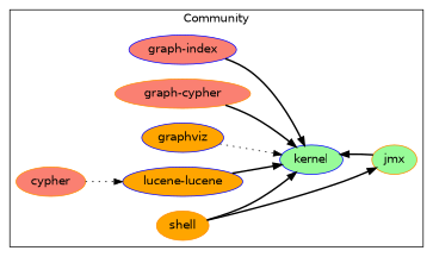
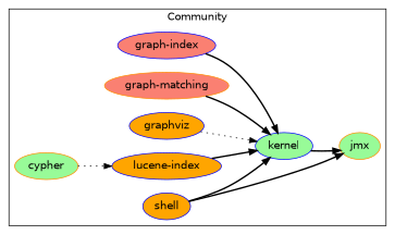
  digraph {
    fontname="DejaVu Sans"
    rankdir=LR
    node [color=blue fillcolor=orange fontname="DejaVu Sans" style=filled]
    edge [fontname="DejaVu Sans" style=bold]
-   "lucene-index" [label="lucene-lucene"]
+   "lucene-index"
    kernel [fillcolor=palegreen]
    jmx [color=darkorange fillcolor=palegreen]
    n4 [fillcolor=salmon label="graph-index"]
-   "graph-matching" [color=darkorange fillcolor=salmon label="graph-cypher"]
+   "graph-matching" [color=darkorange fillcolor=salmon]
    graphviz
-   cypher [color=darkorange fillcolor=salmon]
-   shell [color=darkorange]
+   cypher [color=darkorange fillcolor=palegreen]
+   shell
    subgraph cluster_1 {
      label=Community
      "lucene-index"
      kernel
      jmx
      n4
      "graph-matching"
      graphviz
      cypher
      shell
    }
    subgraph cluster_2 {
    }
    subgraph cluster_3 {
    }
    subgraph cluster_4 {
    }
    subgraph cluster_5 {
    }
    subgraph cluster_6 {
    }
    subgraph cluster_7 {
    }
    "lucene-index" -> kernel
-   jmx -> kernel
+   kernel -> jmx
    n4 -> kernel
    "graph-matching" -> kernel
    graphviz -> kernel [style=dotted]
    cypher -> "lucene-index" [style=dotted]
    shell -> kernel
    shell -> jmx
  }
